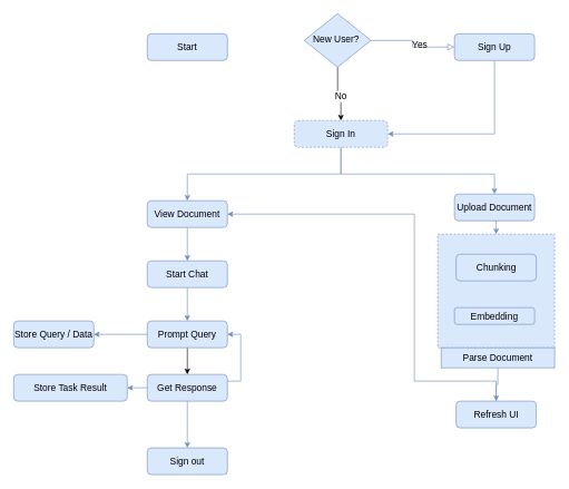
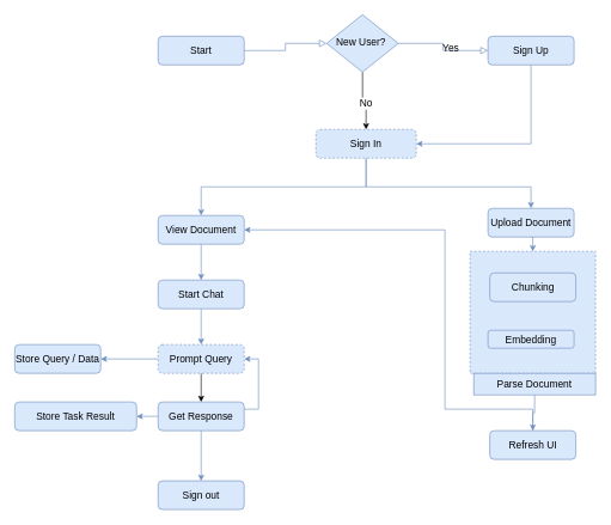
  <mxCell id="0" />
  <mxCell id="1" parent="0" />
  <mxCell id="2" value="" style="rounded=0;whiteSpace=wrap;html=1;fillColor=#dae8fc;dashed=1;strokeColor=#6c8ebf;fontSize=14;" vertex="1" parent="1"><mxGeometry x="655" y="350" width="175" height="170" as="geometry" /></mxCell>
+ <mxCell id="3" value="" style="rounded=0;html=1;jettySize=auto;orthogonalLoop=1;fontSize=14;endArrow=block;endFill=0;endSize=8;strokeWidth=1;shadow=0;labelBackgroundColor=none;edgeStyle=orthogonalEdgeStyle;fillColor=#dae8fc;strokeColor=#6c8ebf;" parent="1" source="4" target="8" edge="1"><mxGeometry relative="1" as="geometry" /></mxCell>
  <mxCell id="4" value="Start" style="rounded=1;whiteSpace=wrap;html=1;fontSize=14;glass=0;strokeWidth=1;shadow=0;fillColor=#dae8fc;strokeColor=#6c8ebf;" parent="1" vertex="1"><mxGeometry x="220" y="50" width="120" height="40" as="geometry" /></mxCell>
  <mxCell id="5" value="Yes" style="edgeStyle=orthogonalEdgeStyle;rounded=0;html=1;jettySize=auto;orthogonalLoop=1;fontSize=14;endArrow=block;endFill=0;endSize=8;strokeWidth=1;shadow=0;labelBackgroundColor=none;fillColor=#dae8fc;strokeColor=#6c8ebf;" parent="1" source="8" target="10" edge="1"><mxGeometry y="10" relative="1" as="geometry"><mxPoint as="offset" /></mxGeometry></mxCell>
  <mxCell id="6" style="edgeStyle=orthogonalEdgeStyle;rounded=0;orthogonalLoop=1;jettySize=auto;html=1;exitX=0.5;exitY=1;exitDx=0;exitDy=0;entryX=0.5;entryY=0;entryDx=0;entryDy=0;" edge="1" parent="1" source="8" target="15"><mxGeometry relative="1" as="geometry" /></mxCell>
  <mxCell id="7" value="No" style="edgeLabel;html=1;align=center;verticalAlign=middle;resizable=0;points=[];fontSize=14;" vertex="1" connectable="0" parent="6"><mxGeometry x="0.029" y="-3" relative="1" as="geometry"><mxPoint as="offset" /></mxGeometry></mxCell>
  <mxCell id="8" value="New User?&amp;nbsp;" style="rhombus;whiteSpace=wrap;html=1;shadow=0;fontFamily=Helvetica;fontSize=14;align=center;strokeWidth=1;spacing=6;spacingTop=-4;fillColor=#dae8fc;strokeColor=#6c8ebf;" parent="1" vertex="1"><mxGeometry x="455" y="20" width="100" height="80" as="geometry" /></mxCell>
  <mxCell id="9" style="edgeStyle=orthogonalEdgeStyle;rounded=0;orthogonalLoop=1;jettySize=auto;html=1;exitX=0.5;exitY=1;exitDx=0;exitDy=0;entryX=1;entryY=0.5;entryDx=0;entryDy=0;fillColor=#dae8fc;strokeColor=#6c8ebf;fontSize=14;" edge="1" parent="1" source="10" target="15"><mxGeometry relative="1" as="geometry" /></mxCell>
  <mxCell id="10" value="Sign Up" style="rounded=1;whiteSpace=wrap;html=1;fontSize=14;glass=0;strokeWidth=1;shadow=0;fillColor=#dae8fc;strokeColor=#6c8ebf;" parent="1" vertex="1"><mxGeometry x="680" y="50" width="120" height="40" as="geometry" /></mxCell>
  <mxCell id="11" value="" style="edgeStyle=orthogonalEdgeStyle;rounded=0;orthogonalLoop=1;jettySize=auto;html=1;fillColor=#dae8fc;strokeColor=#6c8ebf;fontSize=14;" edge="1" parent="1" source="12" target="25"><mxGeometry relative="1" as="geometry" /></mxCell>
  <mxCell id="12" value="View Document" style="rounded=1;whiteSpace=wrap;html=1;fontSize=14;glass=0;strokeWidth=1;shadow=0;fillColor=#dae8fc;strokeColor=#6c8ebf;" parent="1" vertex="1"><mxGeometry x="220" y="300" width="120" height="40" as="geometry" /></mxCell>
  <mxCell id="13" style="edgeStyle=orthogonalEdgeStyle;rounded=0;orthogonalLoop=1;jettySize=auto;html=1;exitX=0.5;exitY=1;exitDx=0;exitDy=0;entryX=0.5;entryY=0;entryDx=0;entryDy=0;fillColor=#dae8fc;strokeColor=#6c8ebf;fontSize=14;" edge="1" parent="1" source="15" target="12"><mxGeometry relative="1" as="geometry" /></mxCell>
  <mxCell id="14" style="edgeStyle=orthogonalEdgeStyle;rounded=0;orthogonalLoop=1;jettySize=auto;html=1;exitX=0.5;exitY=1;exitDx=0;exitDy=0;fillColor=#dae8fc;strokeColor=#6c8ebf;fontSize=14;" edge="1" parent="1" source="15" target="17"><mxGeometry relative="1" as="geometry"><Array as="points"><mxPoint x="510" y="260" /><mxPoint x="740" y="260" /></Array></mxGeometry></mxCell>
  <mxCell id="15" value="Sign In" style="rounded=1;whiteSpace=wrap;html=1;fontSize=14;glass=0;strokeWidth=1;shadow=0;fillColor=#dae8fc;strokeColor=#6c8ebf;dashed=1;" vertex="1" parent="1"><mxGeometry x="440" y="180" width="140" height="40" as="geometry" /></mxCell>
  <mxCell id="16" style="edgeStyle=orthogonalEdgeStyle;rounded=0;orthogonalLoop=1;jettySize=auto;html=1;exitX=0.5;exitY=1;exitDx=0;exitDy=0;entryX=0.5;entryY=0;entryDx=0;entryDy=0;fillColor=#dae8fc;strokeColor=#6c8ebf;fontSize=14;" edge="1" parent="1" source="17" target="2"><mxGeometry relative="1" as="geometry" /></mxCell>
  <mxCell id="17" value="Upload Document" style="rounded=1;whiteSpace=wrap;html=1;fontSize=14;glass=0;strokeWidth=1;shadow=0;fillColor=#dae8fc;strokeColor=#6c8ebf;" vertex="1" parent="1"><mxGeometry x="680" y="290" width="120" height="40" as="geometry" /></mxCell>
  <mxCell id="18" value="Chunking" style="rounded=1;whiteSpace=wrap;html=1;fontSize=14;glass=0;strokeWidth=1;shadow=0;fillColor=#dae8fc;strokeColor=#6c8ebf;" vertex="1" parent="1"><mxGeometry x="682.5" y="380" width="120" height="40" as="geometry" /></mxCell>
  <mxCell id="19" value="Embedding" style="rounded=1;whiteSpace=wrap;html=1;fontSize=14;glass=0;strokeWidth=1;shadow=0;fillColor=#dae8fc;strokeColor=#6c8ebf;" vertex="1" parent="1"><mxGeometry x="680" y="460" width="120" height="25" as="geometry" /></mxCell>
  <mxCell id="20" style="edgeStyle=orthogonalEdgeStyle;rounded=0;orthogonalLoop=1;jettySize=auto;html=1;entryX=1;entryY=0.5;entryDx=0;entryDy=0;fillColor=#dae8fc;strokeColor=#6c8ebf;fontSize=14;" edge="1" parent="1" source="21" target="12"><mxGeometry relative="1" as="geometry"><Array as="points"><mxPoint x="620" y="570" /><mxPoint x="620" y="320" /></Array></mxGeometry></mxCell>
  <mxCell id="21" value="Refresh UI" style="rounded=1;whiteSpace=wrap;html=1;fontSize=14;glass=0;strokeWidth=1;shadow=0;fillColor=#dae8fc;strokeColor=#6c8ebf;" vertex="1" parent="1"><mxGeometry x="682.5" y="600" width="120" height="40" as="geometry" /></mxCell>
  <mxCell id="22" style="edgeStyle=orthogonalEdgeStyle;rounded=0;orthogonalLoop=1;jettySize=auto;html=1;exitX=0.5;exitY=1;exitDx=0;exitDy=0;entryX=0.5;entryY=0;entryDx=0;entryDy=0;fillColor=#dae8fc;strokeColor=#6c8ebf;fontSize=14;" edge="1" parent="1" source="23" target="21"><mxGeometry relative="1" as="geometry" /></mxCell>
  <mxCell id="23" value="Parse Document" style="text;html=1;align=center;verticalAlign=middle;whiteSpace=wrap;rounded=0;fillColor=#dae8fc;strokeColor=#6c8ebf;fontSize=14;" vertex="1" parent="1"><mxGeometry x="660" y="520" width="170" height="30" as="geometry" /></mxCell>
  <mxCell id="24" value="" style="edgeStyle=orthogonalEdgeStyle;rounded=0;orthogonalLoop=1;jettySize=auto;html=1;fillColor=#dae8fc;strokeColor=#6c8ebf;fontSize=14;" edge="1" parent="1" source="25" target="28"><mxGeometry relative="1" as="geometry" /></mxCell>
  <mxCell id="25" value="Start Chat" style="whiteSpace=wrap;html=1;rounded=1;glass=0;strokeWidth=1;shadow=0;fillColor=#dae8fc;strokeColor=#6c8ebf;fontSize=14;" vertex="1" parent="1"><mxGeometry x="220" y="390" width="120" height="40" as="geometry" /></mxCell>
  <mxCell id="26" style="edgeStyle=orthogonalEdgeStyle;rounded=0;orthogonalLoop=1;jettySize=auto;html=1;entryX=1;entryY=0.5;entryDx=0;entryDy=0;fillColor=#dae8fc;strokeColor=#6c8ebf;fontSize=14;" edge="1" parent="1" source="28" target="29"><mxGeometry relative="1" as="geometry" /></mxCell>
  <mxCell id="27" style="edgeStyle=orthogonalEdgeStyle;rounded=0;orthogonalLoop=1;jettySize=auto;html=1;exitX=0.5;exitY=1;exitDx=0;exitDy=0;entryX=0.5;entryY=0;entryDx=0;entryDy=0;" edge="1" parent="1" source="28" target="33"><mxGeometry relative="1" as="geometry" /></mxCell>
- <mxCell id="28" value="Prompt Query" style="whiteSpace=wrap;html=1;rounded=1;glass=0;strokeWidth=1;shadow=0;fillColor=#dae8fc;strokeColor=#6c8ebf;fontSize=14;" vertex="1" parent="1"><mxGeometry x="220" y="480" width="120" height="40" as="geometry" /></mxCell>
+ <mxCell id="28" value="Prompt Query" style="whiteSpace=wrap;html=1;rounded=1;glass=0;strokeWidth=1;shadow=0;fillColor=#dae8fc;strokeColor=#6c8ebf;fontSize=14;dashed=1;" vertex="1" parent="1"><mxGeometry x="220" y="480" width="120" height="40" as="geometry" /></mxCell>
  <mxCell id="29" value="Store Query / Data" style="whiteSpace=wrap;html=1;rounded=1;glass=0;strokeWidth=1;shadow=0;fillColor=#dae8fc;strokeColor=#6c8ebf;fontSize=14;" vertex="1" parent="1"><mxGeometry x="20" y="480" width="120" height="40" as="geometry" /></mxCell>
  <mxCell id="30" style="edgeStyle=orthogonalEdgeStyle;rounded=0;orthogonalLoop=1;jettySize=auto;html=1;entryX=1;entryY=0.5;entryDx=0;entryDy=0;exitX=1;exitY=0.25;exitDx=0;exitDy=0;fillColor=#dae8fc;strokeColor=#6c8ebf;fontSize=14;" edge="1" parent="1" source="33" target="28"><mxGeometry relative="1" as="geometry" /></mxCell>
  <mxCell id="31" style="edgeStyle=orthogonalEdgeStyle;rounded=0;orthogonalLoop=1;jettySize=auto;html=1;exitX=0;exitY=0.5;exitDx=0;exitDy=0;entryX=1;entryY=0.5;entryDx=0;entryDy=0;fillColor=#dae8fc;strokeColor=#6c8ebf;fontSize=14;" edge="1" parent="1" source="33" target="34"><mxGeometry relative="1" as="geometry"><mxPoint x="150" y="580" as="targetPoint" /></mxGeometry></mxCell>
  <mxCell id="32" value="" style="edgeStyle=orthogonalEdgeStyle;rounded=0;orthogonalLoop=1;jettySize=auto;html=1;fillColor=#dae8fc;strokeColor=#6c8ebf;fontSize=14;" edge="1" parent="1" source="33" target="35"><mxGeometry relative="1" as="geometry" /></mxCell>
  <mxCell id="33" value="Get Response" style="whiteSpace=wrap;html=1;rounded=1;glass=0;strokeWidth=1;shadow=0;fillColor=#dae8fc;strokeColor=#6c8ebf;fontSize=14;" vertex="1" parent="1"><mxGeometry x="220" y="560" width="120" height="40" as="geometry" /></mxCell>
  <mxCell id="34" value="Store Task Result" style="whiteSpace=wrap;html=1;rounded=1;glass=0;strokeWidth=1;shadow=0;fillColor=#dae8fc;strokeColor=#6c8ebf;fontSize=14;" vertex="1" parent="1"><mxGeometry x="20" y="560" width="170" height="40" as="geometry" /></mxCell>
  <mxCell id="35" value="Sign out" style="rounded=1;whiteSpace=wrap;html=1;glass=0;strokeWidth=1;shadow=0;fillColor=#dae8fc;strokeColor=#6c8ebf;fontSize=14;" vertex="1" parent="1"><mxGeometry x="220" y="670" width="120" height="40" as="geometry" /></mxCell>
